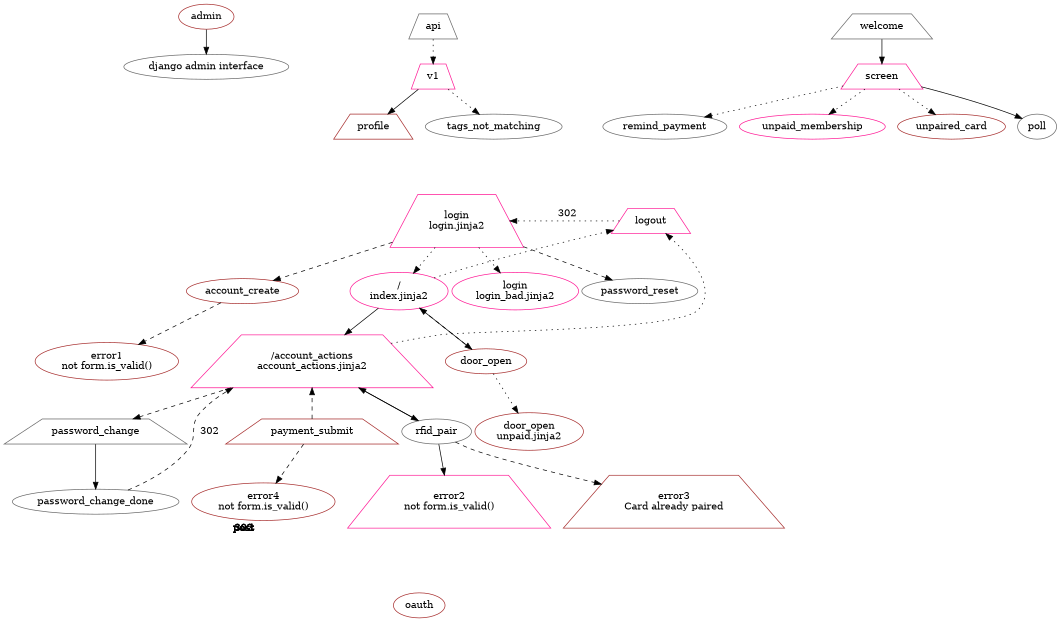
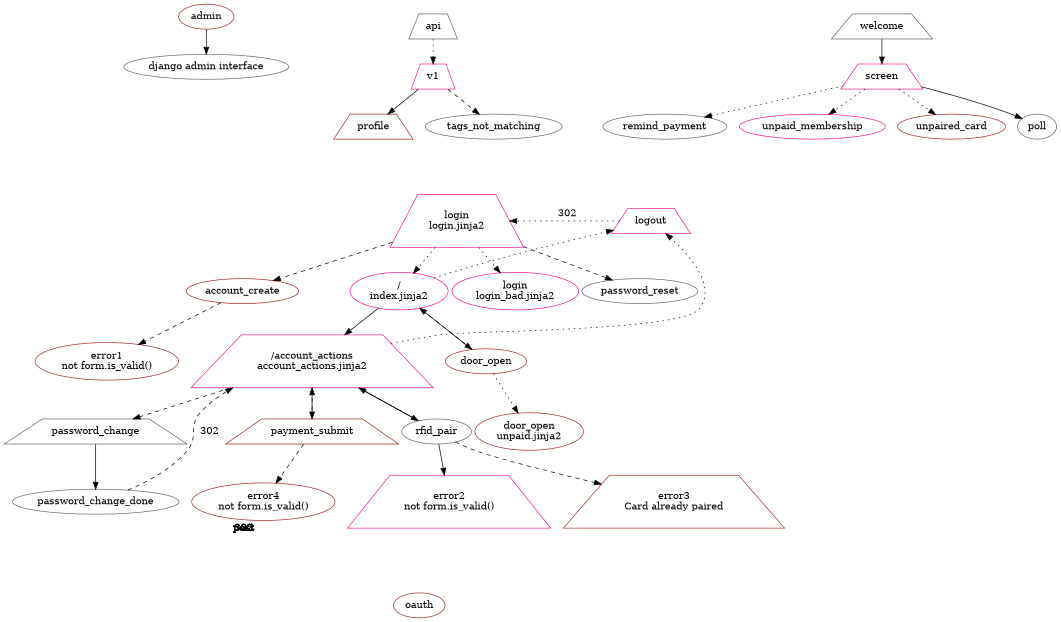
  digraph {
    pack=true
    node [color=brown shape=ellipse]
    edge [style=solid]
    error1 [label="\N\nnot form.is_valid()"]
    account_create
    n3 [color=deeppink label="/\nindex.jinja2"]
    n4 [color=deeppink label="/account_actions\naccount_actions.jinja2" shape=trapezium]
    door_open
    logout [color=deeppink shape=trapezium]
    password_change [color=gray40 shape=trapezium]
    payment_submit [shape=trapezium]
    rfid_pair [color=gray40]
    n10 [label="door_open\nunpaid.jinja2"]
    login [color=deeppink label="\N\nlogin.jinja2" shape=trapezium]
    n12 [color=deeppink label="login\nlogin_bad.jinja2"]
    password_reset [color=gray40]
    password_change_done [color=gray40]
    error4 [label="\N\nnot form.is_valid()"]
    error2 [color=deeppink label="\N\nnot form.is_valid()" shape=trapezium]
    error3 [label="\N\nCard already paired" shape=trapezium]
    "django admin interface" [color=gray40]
    admin
    screen [color=deeppink shape=trapezium]
    remind_payment [color=gray40]
    unpaid_membership [color=deeppink]
    unpaired_card
    poll [color=gray40]
    welcome [color=gray40 shape=trapezium]
    oauth
    api [color=gray40 shape=trapezium]
    v1 [color=deeppink shape=trapezium]
    profile [shape=trapezium]
    tags_not_matching [color=gray40]
    account_create -> error1 [style=dashed]
    n3 -> n4
    n3 -> door_open
    n3 -> logout [constraint=false style=dotted]
    n4 -> logout [constraint=false style=dotted]
    n4 -> password_change [style=dashed]
+   n4 -> payment_submit [label=post]
    n4 -> rfid_pair [label=post]
    door_open -> n3 [label=302 style=dashed]
    door_open -> n10 [style=dotted]
    logout -> login [constraint=false label=302 style=dotted]
    password_change -> password_change_done [label=post]
    payment_submit -> n4 [label=302 style=dashed]
    payment_submit -> error4 [style=dashed]
    rfid_pair -> n4 [label=302]
    rfid_pair -> error2
    rfid_pair -> error3 [style=dashed]
    login -> account_create [label=post style=dashed]
    login -> n3 [label=post style=dotted]
    login -> n12 [label=post style=dotted]
    login -> password_reset [style=dashed]
    password_change_done -> n4 [label=302 style=dashed]
    admin -> "django admin interface"
    screen -> remind_payment [style=dotted]
    screen -> unpaid_membership [style=dotted]
    screen -> unpaired_card [style=dotted]
    screen -> poll
    welcome -> screen
    api -> v1 [style=dotted]
    v1 -> profile
-   v1 -> tags_not_matching [style=dotted]
+   v1 -> tags_not_matching [style=dashed]
  }
